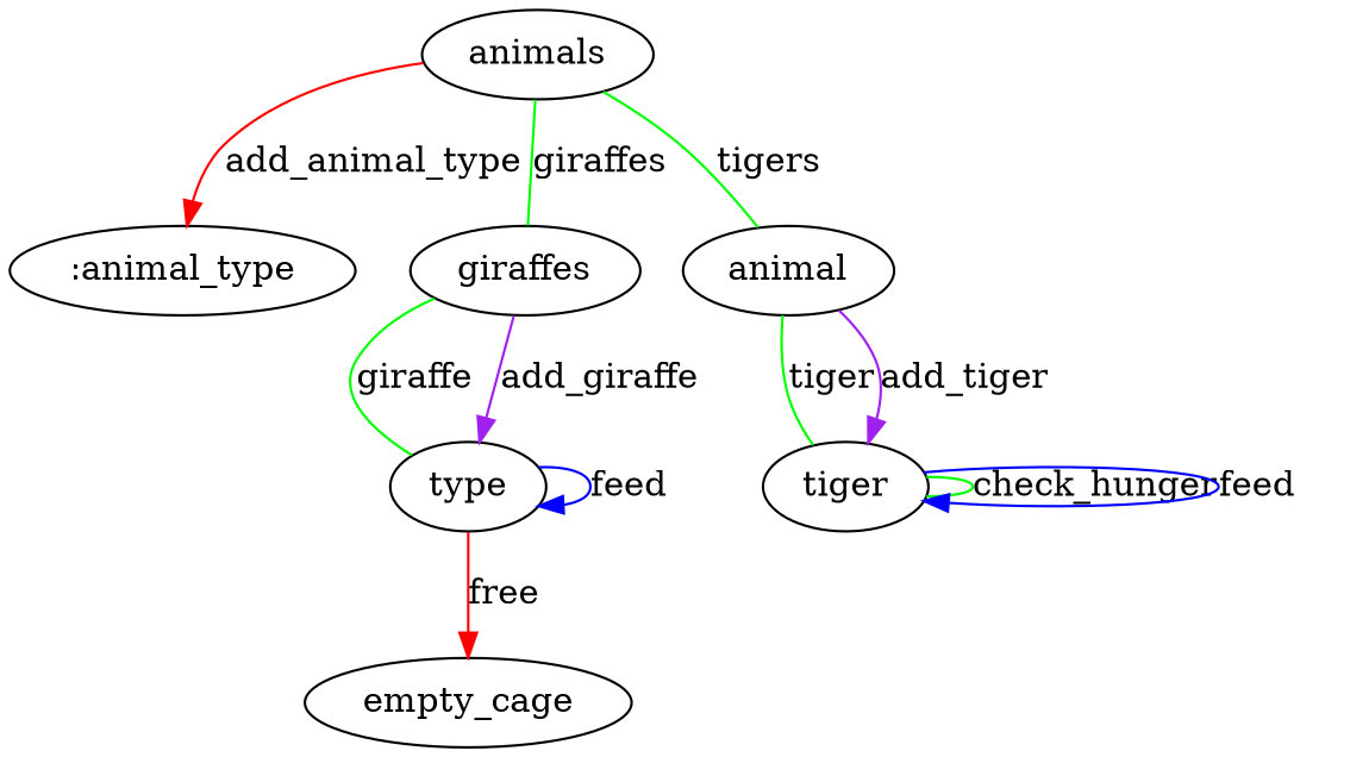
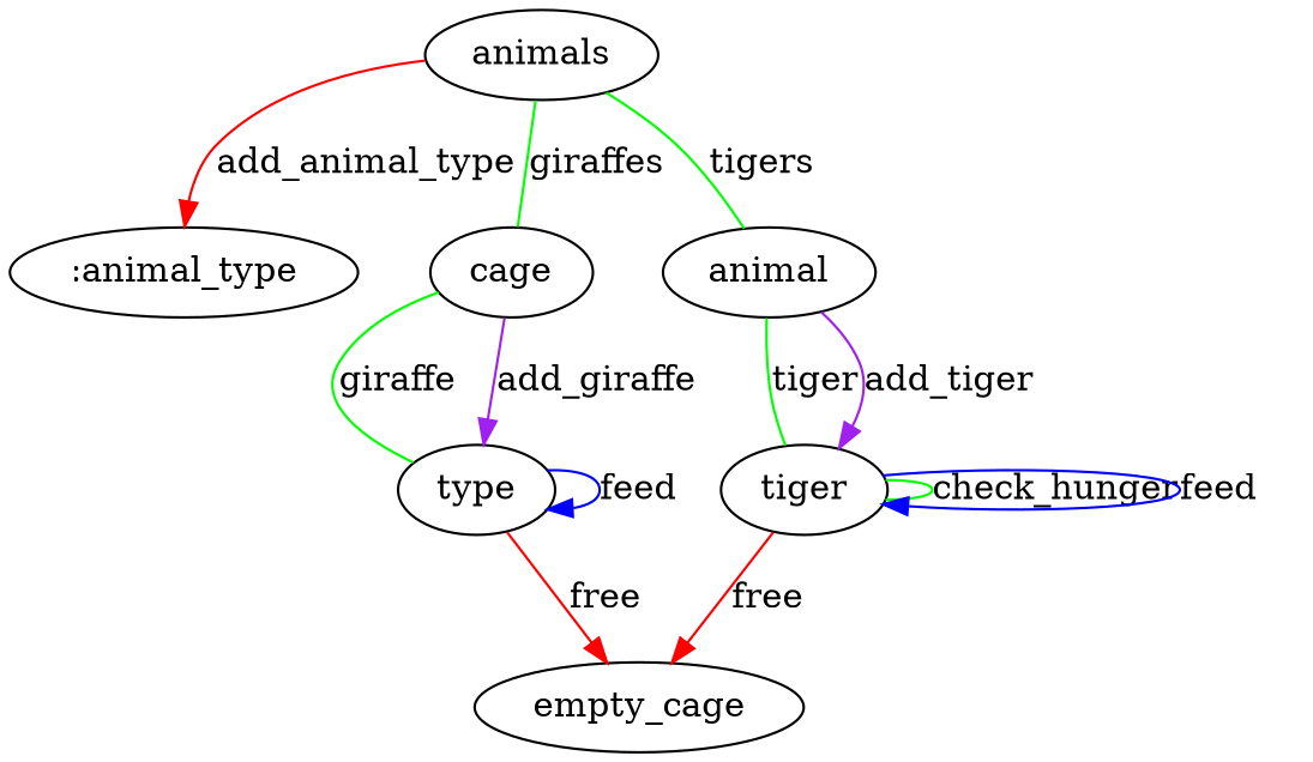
  digraph {
    edge [color=green]
    animals
    ":animal_type"
-   giraffes
+   giraffes [label=cage]
    n4 [label=animal]
    n5 [label=type]
    tiger
    empty_cage
    animals -> ":animal_type" [color=red label=add_animal_type]
    animals -> giraffes [dir=none label=giraffes]
    animals -> n4 [dir=none label=tigers]
    giraffes -> n5 [dir=none label=giraffe]
    giraffes -> n5 [color=purple label=add_giraffe]
    n4 -> tiger [dir=none label=tiger]
    n4 -> tiger [color=purple label=add_tiger]
    n5 -> n5 [color=blue label=feed]
    n5 -> empty_cage [color=red label=free]
    tiger -> tiger [dir=none label=check_hunger]
    tiger -> tiger [color=blue label=feed]
+   tiger -> empty_cage [color=red label=free]
  }
